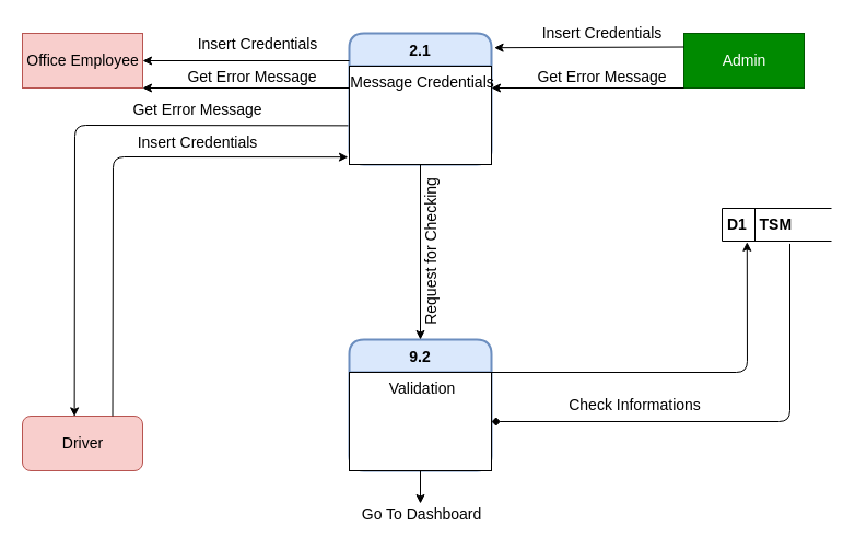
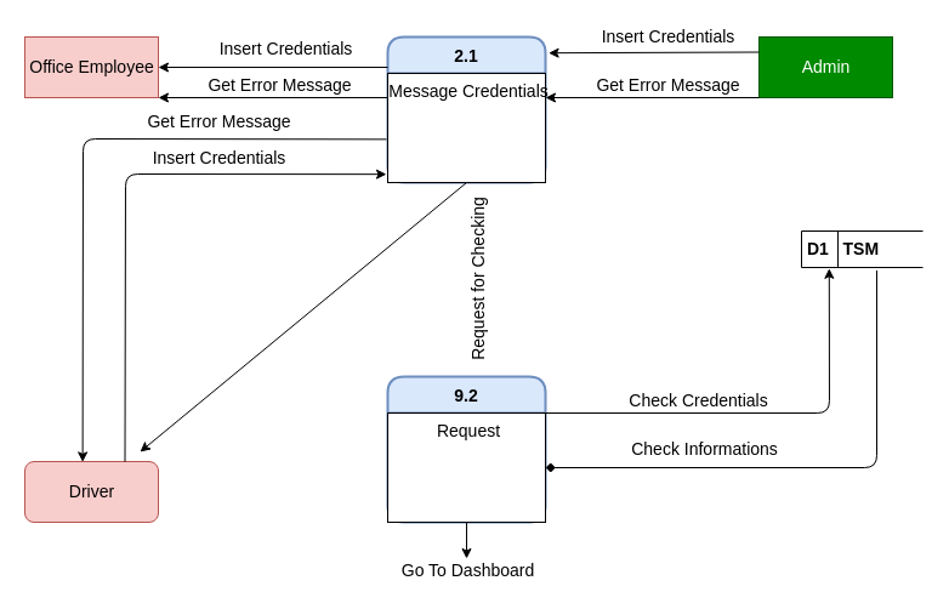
  <mxCell id="0" />
  <mxCell id="1" parent="0" />
  <mxCell id="2" value="2.1" style="swimlane;childLayout=stackLayout;horizontal=1;startSize=30;horizontalStack=0;rounded=1;fontSize=14;fontStyle=1;strokeWidth=2;resizeParent=0;resizeLast=1;shadow=0;dashed=0;align=center;hachureGap=4;pointerEvents=0;fillColor=#dae8fc;strokeColor=#6c8ebf;" vertex="1" parent="1"><mxGeometry x="319" y="30" width="130" height="120" as="geometry" /></mxCell>
  <mxCell id="3" value="Message Credentials" style="align=center;spacingLeft=4;fontSize=14;verticalAlign=top;resizable=0;rotatable=0;part=1;" vertex="1" parent="2"><mxGeometry y="30" width="130" height="90" as="geometry" /></mxCell>
  <mxCell id="4" value="" style="align=center;spacingLeft=4;fontSize=14;verticalAlign=top;resizable=0;rotatable=0;part=1;" vertex="1" parent="2"><mxGeometry y="120" width="130" as="geometry" /></mxCell>
  <mxCell id="5" value="" style="align=center;spacingLeft=4;fontSize=14;verticalAlign=top;resizable=0;rotatable=0;part=1;" vertex="1" parent="2"><mxGeometry y="120" width="130" as="geometry" /></mxCell>
  <mxCell id="6" value="9.2" style="swimlane;childLayout=stackLayout;horizontal=1;startSize=30;horizontalStack=0;rounded=1;fontSize=14;fontStyle=1;strokeWidth=2;resizeParent=0;resizeLast=1;shadow=0;dashed=0;align=center;hachureGap=4;pointerEvents=0;fillColor=#dae8fc;strokeColor=#6c8ebf;" vertex="1" parent="1"><mxGeometry x="319" y="310" width="130" height="120" as="geometry" /></mxCell>
- <mxCell id="7" value="Validation" style="align=center;spacingLeft=4;fontSize=14;verticalAlign=top;resizable=0;rotatable=0;part=1;" vertex="1" parent="6"><mxGeometry y="30" width="130" height="90" as="geometry" /></mxCell>
+ <mxCell id="7" value="Request" style="align=center;spacingLeft=4;fontSize=14;verticalAlign=top;resizable=0;rotatable=0;part=1;" vertex="1" parent="6"><mxGeometry y="30" width="130" height="90" as="geometry" /></mxCell>
  <mxCell id="8" value="Admin" style="html=1;hachureGap=4;pointerEvents=0;fontSize=14;align=center;fillColor=#008a00;strokeColor=#005700;fontColor=#ffffff;" vertex="1" parent="1"><mxGeometry x="625" y="30" width="110" height="50" as="geometry" /></mxCell>
  <mxCell id="9" value="&lt;b&gt;D1&amp;nbsp; &amp;nbsp;TSM&lt;/b&gt;" style="html=1;dashed=0;whitespace=wrap;shape=mxgraph.dfd.dataStoreID;align=left;spacingLeft=3;points=[[0,0],[0.5,0],[1,0],[0,0.5],[1,0.5],[0,1],[0.5,1],[1,1]];hachureGap=4;pointerEvents=0;fontSize=14;" vertex="1" parent="1"><mxGeometry x="660" y="190" width="100" height="30" as="geometry" /></mxCell>
  <mxCell id="10" value="Office Employee" style="html=1;hachureGap=4;pointerEvents=0;fontSize=14;align=center;" vertex="1" parent="1"><mxGeometry x="20" y="30" width="110" height="50" as="geometry" /></mxCell>
  <mxCell id="11" value="Office Employee" style="html=1;hachureGap=4;pointerEvents=0;fontSize=14;align=center;fillColor=#f8cecc;strokeColor=#b85450;" vertex="1" parent="1"><mxGeometry x="20" y="30" width="110" height="50" as="geometry" /></mxCell>
  <mxCell id="12" value="Driver" style="html=1;hachureGap=4;pointerEvents=0;fontSize=14;align=center;fillColor=#f8cecc;strokeColor=#b85450;rounded=1;" vertex="1" parent="1"><mxGeometry x="20" y="380" width="110" height="50" as="geometry" /></mxCell>
  <mxCell id="13" value="" style="endArrow=classic;html=1;fontSize=14;sourcePerimeterSpacing=8;targetPerimeterSpacing=8;entryX=1;entryY=0.5;entryDx=0;entryDy=0;" edge="1" parent="1" target="11"><mxGeometry width="50" height="50" relative="1" as="geometry"><mxPoint x="319" y="55" as="sourcePoint" /><mxPoint x="400" y="180" as="targetPoint" /></mxGeometry></mxCell>
  <mxCell id="14" value="Insert Credentials" style="text;html=1;align=center;verticalAlign=middle;resizable=0;points=[];autosize=1;strokeColor=none;fillColor=none;fontSize=14;" vertex="1" parent="1"><mxGeometry x="170" y="30" width="130" height="20" as="geometry" /></mxCell>
  <mxCell id="15" value="" style="endArrow=classic;html=1;fontSize=14;sourcePerimeterSpacing=8;targetPerimeterSpacing=8;entryX=1;entryY=1;entryDx=0;entryDy=0;" edge="1" parent="1" target="11"><mxGeometry width="50" height="50" relative="1" as="geometry"><mxPoint x="319" y="80" as="sourcePoint" /><mxPoint x="350" y="170" as="targetPoint" /></mxGeometry></mxCell>
  <mxCell id="16" value="Get Error Message" style="text;html=1;align=center;verticalAlign=middle;resizable=0;points=[];autosize=1;strokeColor=none;fillColor=none;fontSize=14;" vertex="1" parent="1"><mxGeometry x="165" y="60" width="130" height="20" as="geometry" /></mxCell>
  <mxCell id="17" value="" style="endArrow=classic;html=1;fontSize=14;sourcePerimeterSpacing=8;targetPerimeterSpacing=8;exitX=-0.008;exitY=0.604;exitDx=0;exitDy=0;entryX=0.433;entryY=0.008;entryDx=0;entryDy=0;entryPerimeter=0;exitPerimeter=0;" edge="1" parent="1" source="3" target="12"><mxGeometry width="50" height="50" relative="1" as="geometry"><mxPoint x="300" y="220" as="sourcePoint" /><mxPoint x="350" y="170" as="targetPoint" /><Array as="points"><mxPoint x="68" y="114" /></Array></mxGeometry></mxCell>
  <mxCell id="18" value="Get Error Message" style="text;html=1;align=center;verticalAlign=middle;resizable=0;points=[];autosize=1;strokeColor=none;fillColor=none;fontSize=14;" vertex="1" parent="1"><mxGeometry x="115" y="90" width="130" height="20" as="geometry" /></mxCell>
  <mxCell id="19" value="" style="endArrow=classic;html=1;fontSize=14;sourcePerimeterSpacing=8;targetPerimeterSpacing=8;exitX=0.75;exitY=0;exitDx=0;exitDy=0;entryX=-0.008;entryY=0.924;entryDx=0;entryDy=0;entryPerimeter=0;" edge="1" parent="1" source="12" target="3"><mxGeometry width="50" height="50" relative="1" as="geometry"><mxPoint x="300" y="220" as="sourcePoint" /><mxPoint x="350" y="170" as="targetPoint" /><Array as="points"><mxPoint x="103" y="143" /></Array></mxGeometry></mxCell>
  <mxCell id="20" value="Insert Credentials" style="text;html=1;align=center;verticalAlign=middle;resizable=0;points=[];autosize=1;strokeColor=none;fillColor=none;fontSize=14;" vertex="1" parent="1"><mxGeometry x="115" y="120" width="130" height="20" as="geometry" /></mxCell>
- <mxCell id="21" value="" style="endArrow=classic;html=1;fontSize=14;sourcePerimeterSpacing=8;targetPerimeterSpacing=8;exitX=0.5;exitY=1;exitDx=0;exitDy=0;entryX=0.5;entryY=0;entryDx=0;entryDy=0;" edge="1" parent="1" source="2" target="6"><mxGeometry width="50" height="50" relative="1" as="geometry"><mxPoint x="300" y="220" as="sourcePoint" /><mxPoint x="350" y="170" as="targetPoint" /></mxGeometry></mxCell>
+ <mxCell id="21" value="" style="endArrow=classic;html=1;fontSize=14;sourcePerimeterSpacing=8;targetPerimeterSpacing=8;exitX=0.5;exitY=1;exitDx=0;exitDy=0;" edge="1" parent="1" source="2" target="12"><mxGeometry width="50" height="50" relative="1" as="geometry"><mxPoint x="300" y="220" as="sourcePoint" /><mxPoint x="350" y="170" as="targetPoint" /></mxGeometry></mxCell>
  <mxCell id="22" value="Request for Checking" style="text;html=1;align=center;verticalAlign=middle;resizable=0;points=[];autosize=1;strokeColor=none;fillColor=none;fontSize=14;rotation=-90;" vertex="1" parent="1"><mxGeometry x="319" y="220" width="150" height="20" as="geometry" /></mxCell>
  <mxCell id="23" value="" style="endArrow=classic;html=1;fontSize=14;sourcePerimeterSpacing=8;targetPerimeterSpacing=8;exitX=0;exitY=0.25;exitDx=0;exitDy=0;entryX=1.02;entryY=0.11;entryDx=0;entryDy=0;entryPerimeter=0;" edge="1" parent="1" source="8" target="2"><mxGeometry width="50" height="50" relative="1" as="geometry"><mxPoint x="300" y="220" as="sourcePoint" /><mxPoint x="350" y="170" as="targetPoint" /></mxGeometry></mxCell>
  <mxCell id="24" value="Insert Credentials" style="text;html=1;align=center;verticalAlign=middle;resizable=0;points=[];autosize=1;strokeColor=none;fillColor=none;fontSize=14;" vertex="1" parent="1"><mxGeometry x="485" y="20" width="130" height="20" as="geometry" /></mxCell>
  <mxCell id="25" value="" style="endArrow=classic;html=1;fontSize=14;sourcePerimeterSpacing=8;targetPerimeterSpacing=8;exitX=0;exitY=1;exitDx=0;exitDy=0;" edge="1" parent="1" source="8"><mxGeometry width="50" height="50" relative="1" as="geometry"><mxPoint x="300" y="220" as="sourcePoint" /><mxPoint x="449" y="80" as="targetPoint" /></mxGeometry></mxCell>
  <mxCell id="26" value="Get Error Message" style="text;html=1;align=center;verticalAlign=middle;resizable=0;points=[];autosize=1;strokeColor=none;fillColor=none;fontSize=14;" vertex="1" parent="1"><mxGeometry x="485" y="60" width="130" height="20" as="geometry" /></mxCell>
  <mxCell id="27" value="" style="endArrow=classic;html=1;fontSize=14;sourcePerimeterSpacing=8;targetPerimeterSpacing=8;exitX=1;exitY=0.25;exitDx=0;exitDy=0;entryX=0.228;entryY=1.027;entryDx=0;entryDy=0;entryPerimeter=0;" edge="1" parent="1" source="6" target="9"><mxGeometry width="50" height="50" relative="1" as="geometry"><mxPoint x="300" y="320" as="sourcePoint" /><mxPoint x="350" y="270" as="targetPoint" /><Array as="points"><mxPoint x="683" y="340" /></Array></mxGeometry></mxCell>
+ <mxCell id="28" value="Check Credentials" style="text;html=1;align=center;verticalAlign=middle;resizable=0;points=[];autosize=1;strokeColor=none;fillColor=none;fontSize=14;" vertex="1" parent="1"><mxGeometry x="510" y="320" width="130" height="20" as="geometry" /></mxCell>
  <mxCell id="29" value="" style="endArrow=diamond;html=1;fontSize=14;sourcePerimeterSpacing=8;targetPerimeterSpacing=8;exitX=0.62;exitY=1.08;exitDx=0;exitDy=0;exitPerimeter=0;entryX=1;entryY=0.5;entryDx=0;entryDy=0;" edge="1" parent="1" source="9" target="7"><mxGeometry width="50" height="50" relative="1" as="geometry"><mxPoint x="300" y="320" as="sourcePoint" /><mxPoint x="350" y="270" as="targetPoint" /><Array as="points"><mxPoint x="722" y="385" /></Array></mxGeometry></mxCell>
  <mxCell id="30" value="Check Informations" style="text;html=1;align=center;verticalAlign=middle;resizable=0;points=[];autosize=1;strokeColor=none;fillColor=none;fontSize=14;" vertex="1" parent="1"><mxGeometry x="500" y="360" width="160" height="20" as="geometry" /></mxCell>
  <mxCell id="31" value="" style="endArrow=classic;html=1;fontSize=14;sourcePerimeterSpacing=8;targetPerimeterSpacing=8;exitX=0.5;exitY=1;exitDx=0;exitDy=0;" edge="1" parent="1" source="7"><mxGeometry width="50" height="50" relative="1" as="geometry"><mxPoint x="300" y="420" as="sourcePoint" /><mxPoint x="384" y="460" as="targetPoint" /></mxGeometry></mxCell>
  <mxCell id="32" value="Go To Dashboard" style="text;html=1;align=center;verticalAlign=middle;resizable=0;points=[];autosize=1;strokeColor=none;fillColor=none;fontSize=14;" vertex="1" parent="1"><mxGeometry x="320" y="460" width="130" height="20" as="geometry" /></mxCell>
